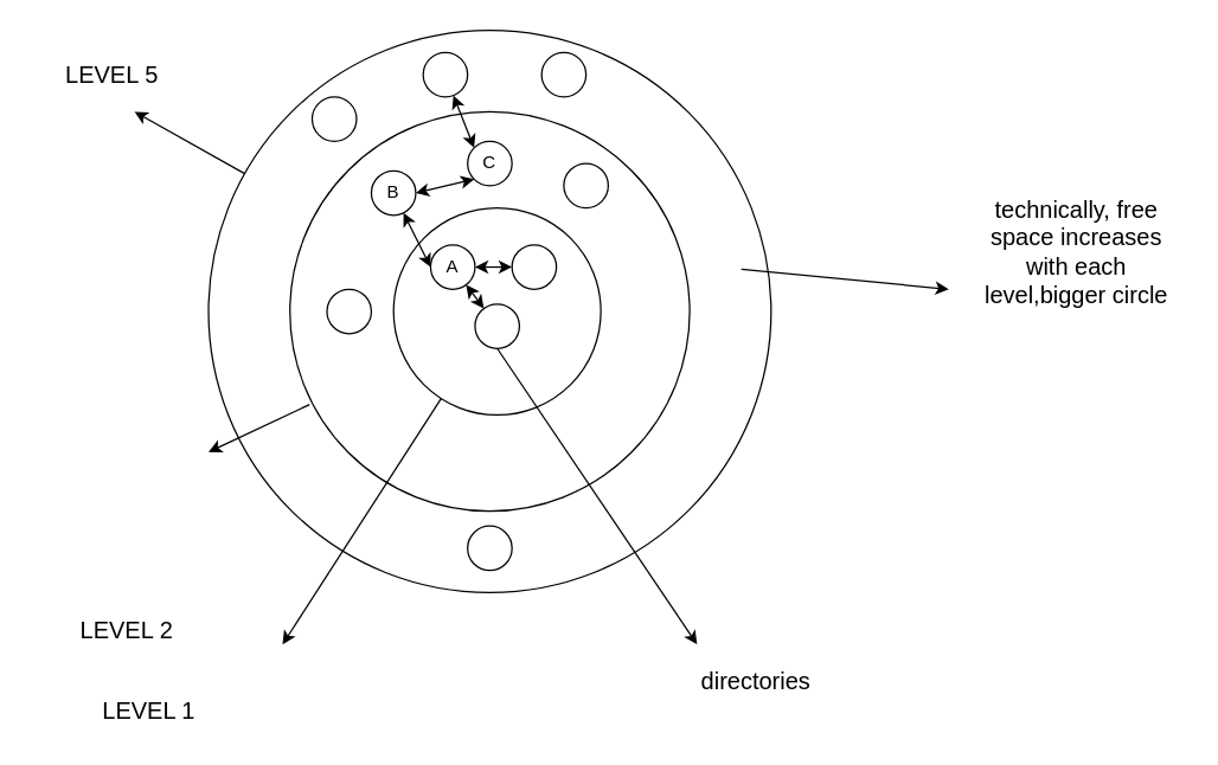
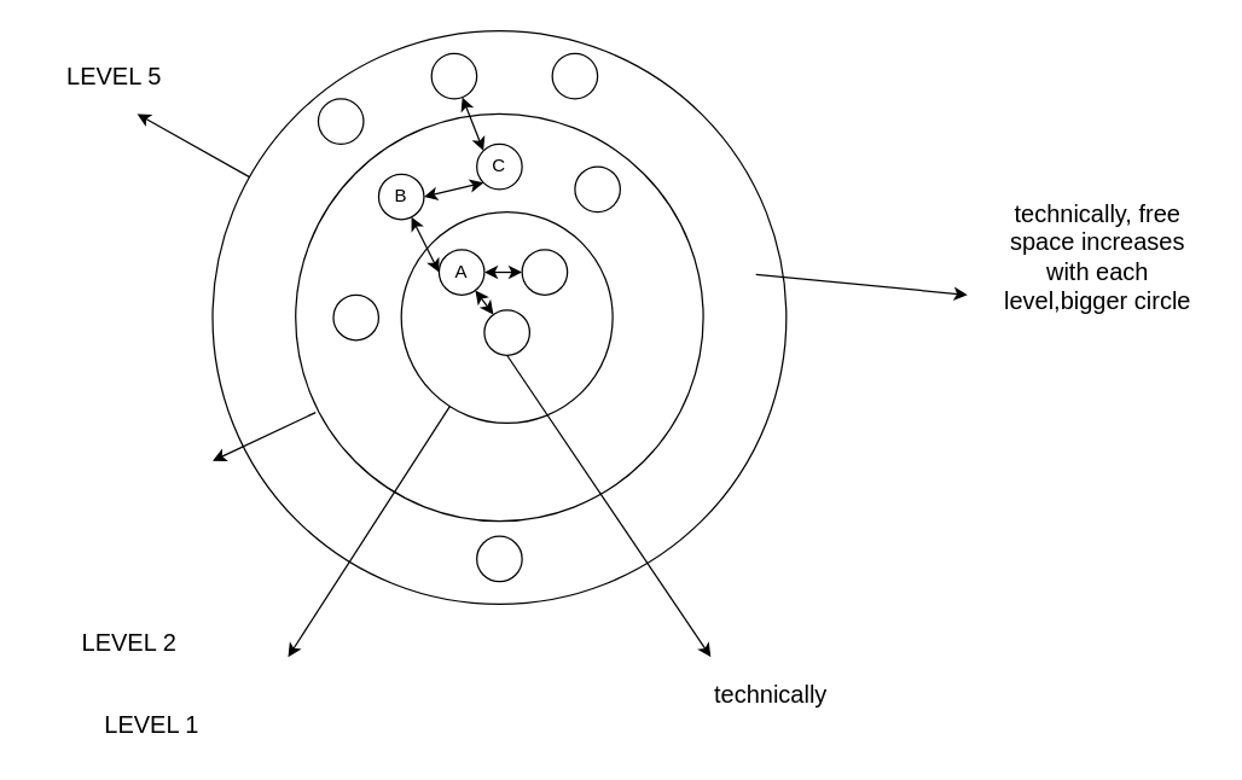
  <mxCell id="0" />
  <mxCell id="1" parent="0" />
  <mxCell id="2" value="" style="ellipse;whiteSpace=wrap;html=1;aspect=fixed;" parent="1" vertex="1"><mxGeometry x="470" y="165" width="30" height="30" as="geometry" /></mxCell>
  <mxCell id="3" value="" style="ellipse;whiteSpace=wrap;html=1;aspect=fixed;" parent="1" vertex="1"><mxGeometry x="140" y="20" width="380" height="380" as="geometry" /></mxCell>
  <mxCell id="4" value="" style="ellipse;whiteSpace=wrap;html=1;aspect=fixed;" parent="1" vertex="1"><mxGeometry x="195" y="75" width="270" height="270" as="geometry" /></mxCell>
  <mxCell id="5" value="" style="ellipse;whiteSpace=wrap;html=1;aspect=fixed;" parent="1" vertex="1"><mxGeometry x="265" y="140" width="140" height="140" as="geometry" /></mxCell>
- <mxCell id="6" value="directories" style="text;html=1;align=center;verticalAlign=middle;whiteSpace=wrap;rounded=0;fontSize=16;" parent="1" vertex="1"><mxGeometry x="470" y="445" width="80" height="30" as="geometry" /></mxCell>
+ <mxCell id="6" value="technically" style="text;html=1;align=center;verticalAlign=middle;whiteSpace=wrap;rounded=0;fontSize=16;" parent="1" vertex="1"><mxGeometry x="470" y="445" width="80" height="30" as="geometry" /></mxCell>
  <mxCell id="7" value="" style="endArrow=classic;html=1;rounded=0;" parent="1" source="5" edge="1"><mxGeometry width="50" height="50" relative="1" as="geometry"><mxPoint x="230" y="465" as="sourcePoint" /><mxPoint x="190" y="435" as="targetPoint" /></mxGeometry></mxCell>
  <mxCell id="8" value="LEVEL 1" style="text;html=1;align=center;verticalAlign=middle;whiteSpace=wrap;rounded=0;fontSize=16;" parent="1" vertex="1"><mxGeometry x="45" y="465" width="110" height="30" as="geometry" /></mxCell>
  <mxCell id="9" value="" style="ellipse;whiteSpace=wrap;html=1;aspect=fixed;" parent="1" vertex="1"><mxGeometry x="290" y="165" width="30" height="30" as="geometry" /></mxCell>
  <mxCell id="10" value="" style="ellipse;whiteSpace=wrap;html=1;aspect=fixed;" parent="1" vertex="1"><mxGeometry x="320" y="205" width="30" height="30" as="geometry" /></mxCell>
  <mxCell id="11" value="" style="endArrow=classic;html=1;rounded=0;exitX=0.5;exitY=1;exitDx=0;exitDy=0;" parent="1" source="10" edge="1"><mxGeometry width="50" height="50" relative="1" as="geometry"><mxPoint x="590" y="415" as="sourcePoint" /><mxPoint x="470" y="435" as="targetPoint" /></mxGeometry></mxCell>
  <mxCell id="12" value="" style="ellipse;whiteSpace=wrap;html=1;aspect=fixed;" parent="1" vertex="1"><mxGeometry x="250" y="115" width="30" height="30" as="geometry" /></mxCell>
  <mxCell id="13" value="" style="ellipse;whiteSpace=wrap;html=1;aspect=fixed;" parent="1" vertex="1"><mxGeometry x="315" y="95" width="30" height="30" as="geometry" /></mxCell>
  <mxCell id="14" value="" style="ellipse;whiteSpace=wrap;html=1;aspect=fixed;" parent="1" vertex="1"><mxGeometry x="380" y="110" width="30" height="30" as="geometry" /></mxCell>
  <mxCell id="15" value="" style="ellipse;whiteSpace=wrap;html=1;aspect=fixed;" parent="1" vertex="1"><mxGeometry x="220" y="195" width="30" height="30" as="geometry" /></mxCell>
  <mxCell id="16" value="" style="ellipse;whiteSpace=wrap;html=1;aspect=fixed;" parent="1" vertex="1"><mxGeometry x="210" y="65" width="30" height="30" as="geometry" /></mxCell>
  <mxCell id="17" value="" style="ellipse;whiteSpace=wrap;html=1;aspect=fixed;" parent="1" vertex="1"><mxGeometry x="285" y="35" width="30" height="30" as="geometry" /></mxCell>
  <mxCell id="18" value="" style="ellipse;whiteSpace=wrap;html=1;aspect=fixed;" parent="1" vertex="1"><mxGeometry x="365" y="35" width="30" height="30" as="geometry" /></mxCell>
  <mxCell id="19" value="" style="ellipse;whiteSpace=wrap;html=1;aspect=fixed;" parent="1" vertex="1"><mxGeometry x="315" y="355" width="30" height="30" as="geometry" /></mxCell>
  <mxCell id="20" value="" style="endArrow=classic;html=1;rounded=0;exitX=0.049;exitY=0.733;exitDx=0;exitDy=0;exitPerimeter=0;" parent="1" source="4" edge="1"><mxGeometry width="50" height="50" relative="1" as="geometry"><mxPoint x="90" y="355" as="sourcePoint" /><mxPoint x="140" y="305" as="targetPoint" /></mxGeometry></mxCell>
  <mxCell id="21" value="LEVEL 2" style="text;html=1;align=center;verticalAlign=middle;whiteSpace=wrap;rounded=0;fontSize=16;" parent="1" vertex="1"><mxGeometry x="30" y="410" width="110" height="30" as="geometry" /></mxCell>
  <mxCell id="22" value="" style="endArrow=classic;html=1;rounded=0;" parent="1" source="3" edge="1"><mxGeometry width="50" height="50" relative="1" as="geometry"><mxPoint x="120" y="65" as="sourcePoint" /><mxPoint x="90" y="75" as="targetPoint" /></mxGeometry></mxCell>
  <mxCell id="23" value="LEVEL 5" style="text;html=1;align=center;verticalAlign=middle;whiteSpace=wrap;rounded=0;fontSize=16;" parent="1" vertex="1"><mxGeometry x="20" y="35" width="110" height="30" as="geometry" /></mxCell>
  <mxCell id="24" value="" style="ellipse;whiteSpace=wrap;html=1;aspect=fixed;" parent="1" vertex="1"><mxGeometry x="345" y="165" width="30" height="30" as="geometry" /></mxCell>
  <mxCell id="25" value="" style="endArrow=classic;startArrow=classic;html=1;rounded=0;" parent="1" source="24" target="9" edge="1"><mxGeometry width="50" height="50" relative="1" as="geometry"><mxPoint x="20" y="325" as="sourcePoint" /><mxPoint x="70" y="275" as="targetPoint" /></mxGeometry></mxCell>
  <mxCell id="26" value="" style="endArrow=classic;startArrow=classic;html=1;rounded=0;" parent="1" source="9" target="10" edge="1"><mxGeometry width="50" height="50" relative="1" as="geometry"><mxPoint x="370" y="455" as="sourcePoint" /><mxPoint x="420" y="405" as="targetPoint" /></mxGeometry></mxCell>
  <mxCell id="27" value="" style="endArrow=classic;startArrow=classic;html=1;rounded=0;exitX=0;exitY=0.5;exitDx=0;exitDy=0;" parent="1" source="9" target="12" edge="1"><mxGeometry width="50" height="50" relative="1" as="geometry"><mxPoint x="300" y="515" as="sourcePoint" /><mxPoint x="350" y="465" as="targetPoint" /></mxGeometry></mxCell>
  <mxCell id="28" value="" style="endArrow=classic;startArrow=classic;html=1;rounded=0;exitX=1;exitY=0.5;exitDx=0;exitDy=0;entryX=0;entryY=1;entryDx=0;entryDy=0;" parent="1" source="12" target="13" edge="1"><mxGeometry width="50" height="50" relative="1" as="geometry"><mxPoint x="340" y="545" as="sourcePoint" /><mxPoint x="390" y="495" as="targetPoint" /></mxGeometry></mxCell>
  <mxCell id="29" value="" style="endArrow=classic;startArrow=classic;html=1;rounded=0;entryX=0;entryY=0;entryDx=0;entryDy=0;" parent="1" source="17" target="13" edge="1"><mxGeometry width="50" height="50" relative="1" as="geometry"><mxPoint x="350" y="555" as="sourcePoint" /><mxPoint x="400" y="505" as="targetPoint" /></mxGeometry></mxCell>
  <mxCell id="30" value="A" style="text;html=1;align=center;verticalAlign=middle;whiteSpace=wrap;rounded=0;" parent="1" vertex="1"><mxGeometry x="275" y="165" width="60" height="30" as="geometry" /></mxCell>
  <mxCell id="31" value="B" style="text;html=1;align=center;verticalAlign=middle;whiteSpace=wrap;rounded=0;" parent="1" vertex="1"><mxGeometry x="235" y="115" width="60" height="30" as="geometry" /></mxCell>
  <mxCell id="32" value="C" style="text;html=1;align=center;verticalAlign=middle;whiteSpace=wrap;rounded=0;" parent="1" vertex="1"><mxGeometry x="300" y="95" width="60" height="30" as="geometry" /></mxCell>
  <mxCell id="33" value="" style="endArrow=classic;html=1;rounded=0;" parent="1" source="2" edge="1"><mxGeometry width="50" height="50" relative="1" as="geometry"><mxPoint x="590" y="245" as="sourcePoint" /><mxPoint x="640" y="195" as="targetPoint" /></mxGeometry></mxCell>
  <mxCell id="34" value="technically, free space increases with each level,bigger circle" style="text;html=1;align=center;verticalAlign=middle;whiteSpace=wrap;rounded=0;fontSize=16;" parent="1" vertex="1"><mxGeometry x="653" y="155" width="147" height="30" as="geometry" /></mxCell>
